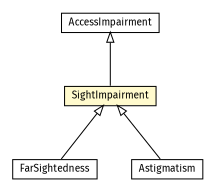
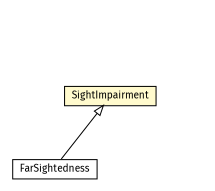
  digraph {
    fontname="Fira Sans"
    nodesep=0.25
    ranksep=0.5
    node [fontcolor=black fontname="Fira Sans" fontsize=10.0 shape=plaintext]
    edge [arrowtail=empty dir=back fontname="Fira Sans" fontsize=10 headport=p labelfontname=Helvetica labelfontsize=10 tailport=p]
    n1 [label=<<table title="org.universAAL.ontology.impairment.FarSightedness" border="0" cellborder="1" cellspacing="0" cellpadding="2" port="p" href="./FarSightedness.html"> 		<tr><td><table border="0" cellspacing="0" cellpadding="1"> <tr><td align="center" balign="center"> FarSightedness </td></tr> 		</table></td></tr> 		</table>>]
-   n2 [label=<<table title="org.universAAL.ontology.impairment.Astigmatism" border="0" cellborder="1" cellspacing="0" cellpadding="2" port="p" href="./Astigmatism.html"> 		<tr><td><table border="0" cellspacing="0" cellpadding="1"> <tr><td align="center" balign="center"> Astigmatism </td></tr> 		</table></td></tr> 		</table>>]
    n3 [label=<<table title="org.universAAL.ontology.impairment.SightImpairment" border="0" cellborder="1" cellspacing="0" cellpadding="2" port="p" bgcolor="lemonChiffon" href="./SightImpairment.html"> 		<tr><td><table border="0" cellspacing="0" cellpadding="1"> <tr><td align="center" balign="center"> SightImpairment </td></tr> 		</table></td></tr> 		</table>>]
-   n4 [label=<<table title="org.universAAL.middleware.ui.owl.AccessImpairment" border="0" cellborder="1" cellspacing="0" cellpadding="2" port="p" href="http://java.sun.com/j2se/1.4.2/docs/api/org/universAAL/middleware/ui/owl/AccessImpairment.html"> 		<tr><td><table border="0" cellspacing="0" cellpadding="1"> <tr><td align="center" balign="center"> AccessImpairment </td></tr> 		</table></td></tr> 		</table>>]
    n3 -> n1
-   n3 -> n2
-   n4 -> n3
  }
